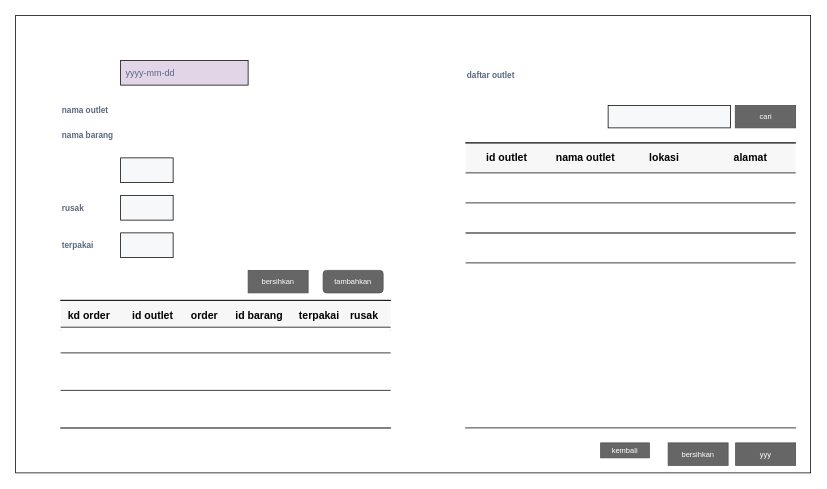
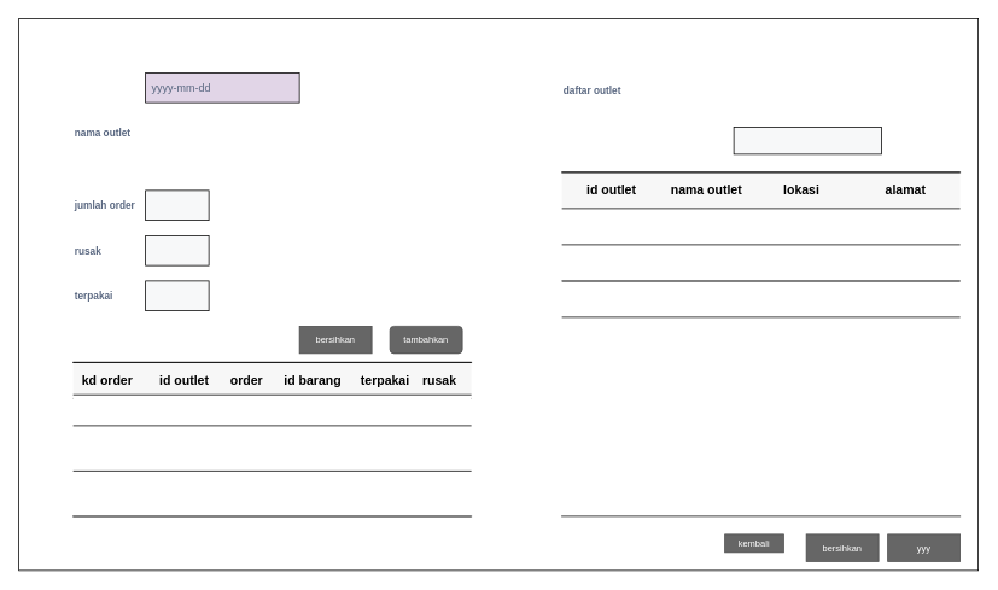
  <mxCell id="0" />
  <mxCell id="1" parent="0" />
  <mxCell id="2" value="" style="whiteSpace=wrap;html=1;rounded=0;shadow=0;labelBackgroundColor=none;strokeColor=#000000;strokeWidth=1;fillColor=none;fontFamily=Verdana;fontSize=12;fontColor=#000000;align=center;comic=0;" parent="1" vertex="1"><mxGeometry x="20" y="20" width="1060" height="610" as="geometry" /></mxCell>
  <mxCell id="3" value="" style="group" parent="1" vertex="1" connectable="0"><mxGeometry x="80" y="130" width="250" height="33" as="geometry" /></mxCell>
  <mxCell id="4" value="nama outlet" style="fillColor=none;strokeColor=none;html=1;fontSize=11;fontStyle=0;align=left;fontColor=#596780;fontStyle=1;fontSize=11;comic=0;" parent="3" vertex="1"><mxGeometry y="6.5" width="70" height="20" as="geometry" /></mxCell>
- <mxCell id="5" value="nama barang" style="fillColor=none;strokeColor=none;html=1;fontSize=11;fontStyle=0;align=left;fontColor=#596780;fontStyle=1;fontSize=11;comic=0;" parent="1" vertex="1"><mxGeometry x="80" y="170" width="70" height="20" as="geometry" /></mxCell>
  <mxCell id="6" value="yyy-mm-ddd" style="group" parent="1" vertex="1" connectable="0"><mxGeometry x="80" y="80" width="250" height="33" as="geometry" /></mxCell>
  <mxCell id="7" value="yyyy-mm-dd" style="rounded=0;arcSize=9;fillColor=#e1d5e7;align=left;spacingLeft=5;strokeColor=#000000;html=1;strokeWidth=1;fontColor=#596780;fontSize=12;comic=0;" parent="6" vertex="1"><mxGeometry x="80" width="170" height="33" as="geometry" /></mxCell>
  <mxCell id="8" value="" style="shape=partialRectangle;right=0;left=0;strokeColor=#000000;fillColor=#ffffff;whiteSpace=wrap;" parent="1" vertex="1"><mxGeometry x="80" y="400" width="440" height="170" as="geometry" /></mxCell>
  <mxCell id="9" value="" style="html=1;shadow=0;dashed=0;shape=mxgraph.bootstrap.horLines;strokeColor=inherit;fillColor=#000000;fillOpacity=3;resizeWidth=1;" parent="8" vertex="1"><mxGeometry width="440" height="40" relative="1" as="geometry" /></mxCell>
  <mxCell id="10" value="kd order" style="html=1;shadow=0;dashed=0;shape=mxgraph.bootstrap.rect;strokeColor=none;fillColor=none;fontSize=14;fontStyle=1;align=center;whiteSpace=wrap;resizeHeight=1;" parent="9" vertex="1"><mxGeometry width="70" height="40" relative="1" as="geometry"><mxPoint x="3" as="offset" /></mxGeometry></mxCell>
  <mxCell id="11" value="id outlet" style="html=1;shadow=0;dashed=0;shape=mxgraph.bootstrap.rect;strokeColor=none;fillColor=none;fontSize=14;fontStyle=1;align=center;whiteSpace=wrap;resizeHeight=1;" parent="9" vertex="1"><mxGeometry width="70" height="40" relative="1" as="geometry"><mxPoint x="88" as="offset" /></mxGeometry></mxCell>
  <mxCell id="12" value="order" style="html=1;shadow=0;dashed=0;shape=mxgraph.bootstrap.rect;strokeColor=none;fillColor=none;fontSize=14;fontStyle=1;align=center;whiteSpace=wrap;resizeHeight=1;" parent="9" vertex="1"><mxGeometry width="60" height="40" relative="1" as="geometry"><mxPoint x="162" as="offset" /></mxGeometry></mxCell>
  <mxCell id="13" value="id barang" style="html=1;shadow=0;dashed=0;shape=mxgraph.bootstrap.rect;strokeColor=none;fillColor=none;fontSize=14;fontStyle=1;align=center;whiteSpace=wrap;resizeHeight=1;" parent="9" vertex="1"><mxGeometry width="90" height="40" relative="1" as="geometry"><mxPoint x="220" as="offset" /></mxGeometry></mxCell>
  <mxCell id="14" value="terpakai" style="html=1;shadow=0;dashed=0;shape=mxgraph.bootstrap.rect;strokeColor=none;fillColor=none;fontSize=14;fontStyle=1;align=center;whiteSpace=wrap;resizeHeight=1;" vertex="1" parent="9"><mxGeometry width="90" height="40" relative="1" as="geometry"><mxPoint x="300" as="offset" /></mxGeometry></mxCell>
  <mxCell id="15" value="rusak" style="html=1;shadow=0;dashed=0;shape=mxgraph.bootstrap.rect;strokeColor=none;fillColor=none;fontSize=14;fontStyle=1;align=center;whiteSpace=wrap;resizeHeight=1;" vertex="1" parent="9"><mxGeometry width="70" height="40" relative="1" as="geometry"><mxPoint x="370" as="offset" /></mxGeometry></mxCell>
  <mxCell id="16" value="" style="strokeColor=#000000;fillColor=inherit;gradientColor=inherit;html=1;shadow=0;dashed=0;shape=mxgraph.bootstrap.horLines;resizeWidth=1;" parent="8" vertex="1"><mxGeometry width="440" height="50" relative="1" as="geometry"><mxPoint y="120" as="offset" /></mxGeometry></mxCell>
  <mxCell id="17" value="" style="strokeColor=#000000;fillColor=inherit;gradientColor=inherit;html=1;shadow=0;dashed=0;shape=mxgraph.bootstrap.horLines;resizeWidth=1;" parent="8" vertex="1"><mxGeometry y="35.79" width="440" height="34.21" as="geometry"><mxPoint y="140" as="offset" /></mxGeometry></mxCell>
  <mxCell id="18" value="bersihkan" style="rounded=0;html=1;shadow=0;dashed=0;whiteSpace=wrap;fontSize=10;fillColor=#666666;align=center;strokeColor=#4D4D4D;fontColor=#ffffff;comic=0;" parent="1" vertex="1"><mxGeometry x="330" y="360" width="80" height="30" as="geometry" /></mxCell>
  <mxCell id="19" value="tambahkan" style="html=1;shadow=0;dashed=0;whiteSpace=wrap;fontSize=10;fillColor=#666666;align=center;strokeColor=#4D4D4D;fontColor=#ffffff;comic=0;rounded=1;" parent="1" vertex="1"><mxGeometry x="430" y="360" width="80" height="30" as="geometry" /></mxCell>
  <mxCell id="20" value="" style="shape=partialRectangle;right=0;left=0;strokeColor=#000000;fillColor=#ffffff;whiteSpace=wrap;" parent="1" vertex="1"><mxGeometry x="620" y="190" width="440" height="380" as="geometry" /></mxCell>
  <mxCell id="21" value="" style="html=1;shadow=0;dashed=0;shape=mxgraph.bootstrap.horLines;strokeColor=inherit;fillColor=#000000;fillOpacity=3;resizeWidth=1;" parent="20" vertex="1"><mxGeometry width="440" height="40" relative="1" as="geometry" /></mxCell>
  <mxCell id="22" value="id outlet" style="html=1;shadow=0;dashed=0;shape=mxgraph.bootstrap.rect;strokeColor=none;fillColor=none;fontSize=14;fontStyle=1;align=center;whiteSpace=wrap;resizeHeight=1;" parent="21" vertex="1"><mxGeometry width="90" height="40" relative="1" as="geometry"><mxPoint x="10" as="offset" /></mxGeometry></mxCell>
  <mxCell id="23" value="nama outlet" style="html=1;shadow=0;dashed=0;shape=mxgraph.bootstrap.rect;strokeColor=none;fillColor=none;fontSize=14;fontStyle=1;align=center;whiteSpace=wrap;resizeHeight=1;" parent="21" vertex="1"><mxGeometry width="100" height="40" relative="1" as="geometry"><mxPoint x="110" as="offset" /></mxGeometry></mxCell>
  <mxCell id="24" value="lokasi" style="html=1;shadow=0;dashed=0;shape=mxgraph.bootstrap.rect;strokeColor=none;fillColor=none;fontSize=14;fontStyle=1;align=center;whiteSpace=wrap;resizeHeight=1;" parent="21" vertex="1"><mxGeometry width="90" height="40" relative="1" as="geometry"><mxPoint x="220" as="offset" /></mxGeometry></mxCell>
  <mxCell id="25" value="alamat" style="html=1;shadow=0;dashed=0;shape=mxgraph.bootstrap.rect;strokeColor=none;fillColor=none;fontSize=14;fontStyle=1;align=center;whiteSpace=wrap;resizeHeight=1;" parent="21" vertex="1"><mxGeometry width="120" height="40" relative="1" as="geometry"><mxPoint x="320" as="offset" /></mxGeometry></mxCell>
  <mxCell id="26" value="" style="strokeColor=#000000;fillColor=inherit;gradientColor=inherit;html=1;shadow=0;dashed=0;shape=mxgraph.bootstrap.horLines;resizeWidth=1;" parent="20" vertex="1"><mxGeometry width="440" height="40" relative="1" as="geometry"><mxPoint y="120" as="offset" /></mxGeometry></mxCell>
  <mxCell id="27" value="" style="strokeColor=#000000;fillColor=inherit;gradientColor=inherit;html=1;shadow=0;dashed=0;shape=mxgraph.bootstrap.horLines;resizeWidth=1;" parent="20" vertex="1"><mxGeometry y="80" width="440" height="40" as="geometry"><mxPoint y="140" as="offset" /></mxGeometry></mxCell>
  <mxCell id="28" value="" style="group" parent="1" vertex="1" connectable="0"><mxGeometry x="810" y="140" width="250" height="30" as="geometry" /></mxCell>
  <mxCell id="29" value="" style="rounded=0;arcSize=9;fillColor=#F7F8F9;align=left;spacingLeft=5;strokeColor=#000000;html=1;strokeWidth=1;fontColor=#596780;fontSize=12;comic=0;" parent="28" vertex="1"><mxGeometry width="163.2" height="30" as="geometry" /></mxCell>
- <mxCell id="30" value="cari" style="rounded=0;html=1;shadow=0;dashed=0;whiteSpace=wrap;fontSize=10;fillColor=#666666;align=center;strokeColor=#4D4D4D;fontColor=#ffffff;comic=0;" parent="28" vertex="1"><mxGeometry x="169.5" width="80.5" height="30" as="geometry" /></mxCell>
  <mxCell id="31" value="daftar outlet&lt;span style=&quot;color: rgba(0 , 0 , 0 , 0) ; font-family: monospace ; font-size: 0px ; font-weight: 400&quot;&gt;%3CmxGraphModel%3E%3Croot%3E%3CmxCell%20id%3D%220%22%2F%3E%3CmxCell%20id%3D%221%22%20parent%3D%220%22%2F%3E%3CmxCell%20id%3D%222%22%20value%3D%22nama%20outlet%22%20style%3D%22fillColor%3Dnone%3BstrokeColor%3Dnone%3Bhtml%3D1%3BfontSize%3D11%3BfontStyle%3D0%3Balign%3Dleft%3BfontColor%3D%23596780%3BfontStyle%3D1%3BfontSize%3D11%3Bcomic%3D0%3B%22%20vertex%3D%221%22%20parent%3D%221%22%3E%3CmxGeometry%20x%3D%2280%22%20y%3D%22136.5%22%20width%3D%2270%22%20height%3D%2220%22%20as%3D%22geometry%22%2F%3E%3C%2FmxCell%3E%3C%2Froot%3E%3C%2FmxGraphModel%3E&lt;/span&gt;" style="fillColor=none;strokeColor=none;html=1;fontSize=11;fontStyle=0;align=left;fontColor=#596780;fontStyle=1;fontSize=11;comic=0;" parent="1" vertex="1"><mxGeometry x="620" y="90" width="70" height="20" as="geometry" /></mxCell>
  <mxCell id="32" value="kembali" style="rounded=0;html=1;shadow=0;dashed=0;whiteSpace=wrap;fontSize=10;fillColor=#666666;align=center;strokeColor=#4D4D4D;fontColor=#ffffff;comic=0;" parent="1" vertex="1"><mxGeometry x="800" y="590" width="65" height="20" as="geometry" /></mxCell>
  <mxCell id="33" value="bersihkan" style="rounded=0;html=1;shadow=0;dashed=0;whiteSpace=wrap;fontSize=10;fillColor=#666666;align=center;strokeColor=#4D4D4D;fontColor=#ffffff;comic=0;" parent="1" vertex="1"><mxGeometry x="890" y="590" width="80" height="30" as="geometry" /></mxCell>
  <mxCell id="34" value="yyy" style="rounded=0;html=1;shadow=0;dashed=0;whiteSpace=wrap;fontSize=10;fillColor=#666666;align=center;strokeColor=#4D4D4D;fontColor=#ffffff;comic=0;" parent="1" vertex="1"><mxGeometry x="980" y="590" width="80" height="30" as="geometry" /></mxCell>
  <mxCell id="35" value="" style="group" vertex="1" connectable="0" parent="1"><mxGeometry x="80" y="210" width="150" height="33" as="geometry" /></mxCell>
+ <mxCell id="36" value="jumlah order" style="fillColor=none;strokeColor=none;html=1;fontSize=11;fontStyle=0;align=left;fontColor=#596780;fontStyle=1;fontSize=11;comic=0;" parent="35" vertex="1"><mxGeometry y="6.5" width="70" height="20" as="geometry" /></mxCell>
  <mxCell id="37" value="" style="rounded=0;arcSize=9;fillColor=#F7F8F9;align=left;spacingLeft=5;strokeColor=#000000;html=1;strokeWidth=1;fontColor=#596780;fontSize=12;comic=0;" parent="35" vertex="1"><mxGeometry x="80" width="70" height="33" as="geometry" /></mxCell>
  <mxCell id="38" value="" style="group" vertex="1" connectable="0" parent="1"><mxGeometry x="80" y="260" width="150" height="33" as="geometry" /></mxCell>
  <mxCell id="39" value="rusak" style="fillColor=none;strokeColor=none;html=1;fontSize=11;fontStyle=0;align=left;fontColor=#596780;fontStyle=1;fontSize=11;comic=0;" vertex="1" parent="38"><mxGeometry y="6.5" width="70" height="20" as="geometry" /></mxCell>
  <mxCell id="40" value="" style="rounded=0;arcSize=9;fillColor=#F7F8F9;align=left;spacingLeft=5;strokeColor=#000000;html=1;strokeWidth=1;fontColor=#596780;fontSize=12;comic=0;" vertex="1" parent="38"><mxGeometry x="80" width="70" height="33" as="geometry" /></mxCell>
  <mxCell id="41" value="" style="group" vertex="1" connectable="0" parent="1"><mxGeometry x="80" y="310" width="150" height="33" as="geometry" /></mxCell>
  <mxCell id="42" value="terpakai" style="fillColor=none;strokeColor=none;html=1;fontSize=11;fontStyle=0;align=left;fontColor=#596780;fontStyle=1;fontSize=11;comic=0;" vertex="1" parent="41"><mxGeometry y="6.5" width="70" height="20" as="geometry" /></mxCell>
  <mxCell id="43" value="" style="rounded=0;arcSize=9;fillColor=#F7F8F9;align=left;spacingLeft=5;strokeColor=#000000;html=1;strokeWidth=1;fontColor=#596780;fontSize=12;comic=0;" vertex="1" parent="41"><mxGeometry x="80" width="70" height="33" as="geometry" /></mxCell>
